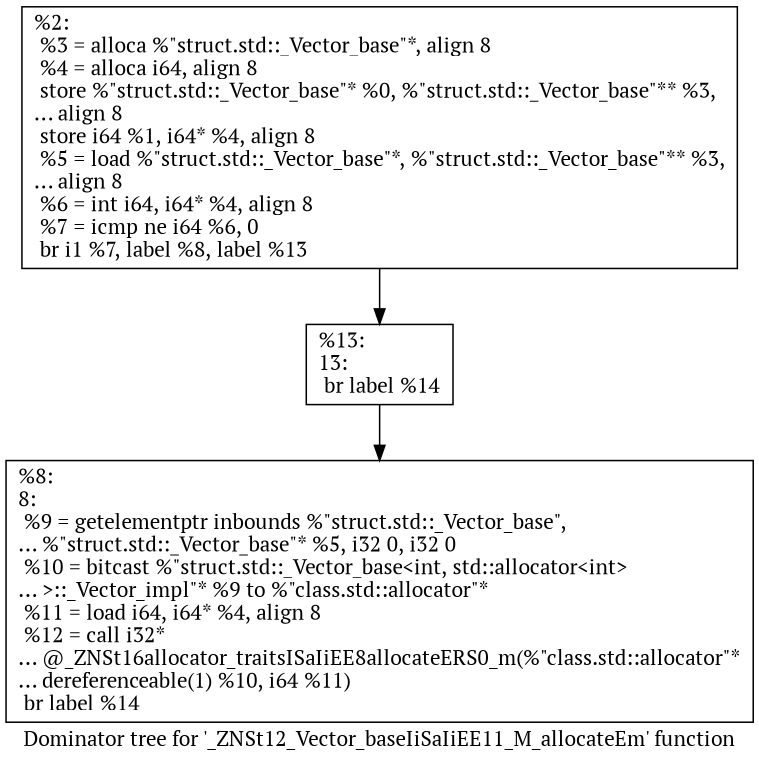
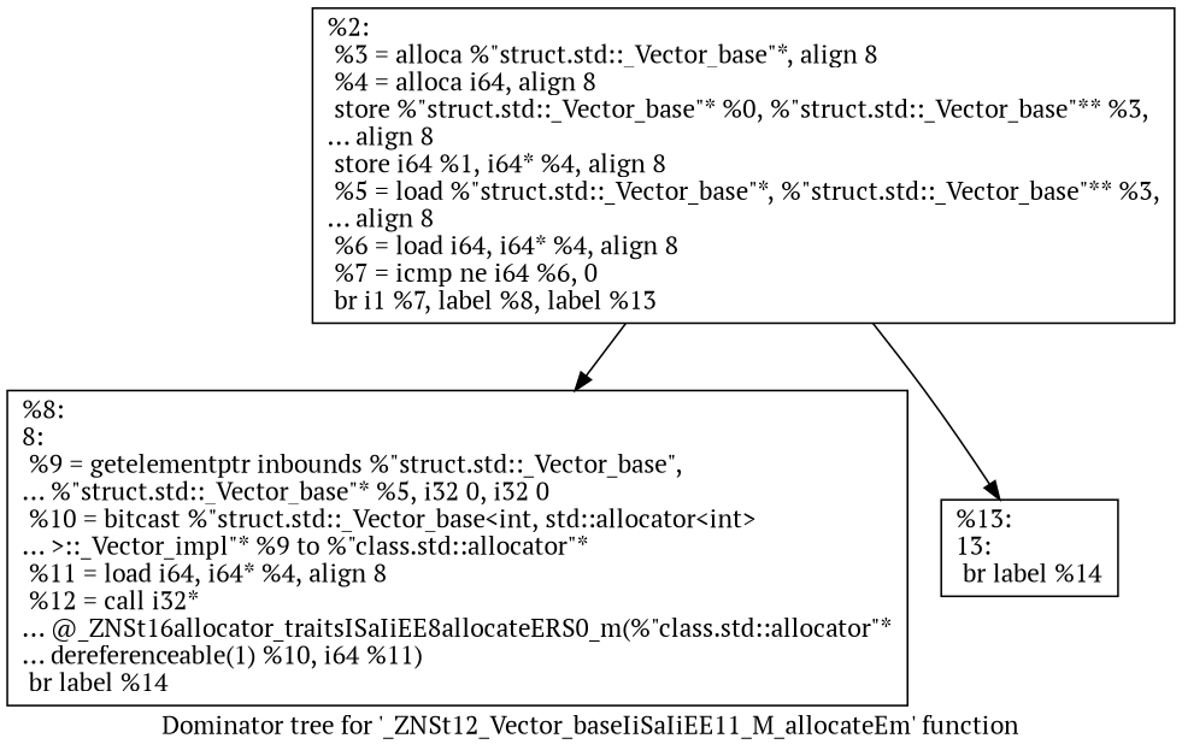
  digraph {
    fontname="PT Serif"
    label="Dominator tree for '_ZNSt12_Vector_baseIiSaIiEE11_M_allocateEm' function"
    node [fontname="PT Serif" shape=record]
    edge [fontname="PT Serif"]
-   n1 [label="{%2:\l  %3 = alloca %\"struct.std::_Vector_base\"*, align 8\l  %4 = alloca i64, align 8\l  store %\"struct.std::_Vector_base\"* %0, %\"struct.std::_Vector_base\"** %3,\l... align 8\l  store i64 %1, i64* %4, align 8\l  %5 = load %\"struct.std::_Vector_base\"*, %\"struct.std::_Vector_base\"** %3,\l... align 8\l  %6 = int i64, i64* %4, align 8\l  %7 = icmp ne i64 %6, 0\l  br i1 %7, label %8, label %13\l}"]
+   n1 [label="{%2:\l  %3 = alloca %\"struct.std::_Vector_base\"*, align 8\l  %4 = alloca i64, align 8\l  store %\"struct.std::_Vector_base\"* %0, %\"struct.std::_Vector_base\"** %3,\l... align 8\l  store i64 %1, i64* %4, align 8\l  %5 = load %\"struct.std::_Vector_base\"*, %\"struct.std::_Vector_base\"** %3,\l... align 8\l  %6 = load i64, i64* %4, align 8\l  %7 = icmp ne i64 %6, 0\l  br i1 %7, label %8, label %13\l}"]
    n2 [label="{%8:\l8:                                                \l  %9 = getelementptr inbounds %\"struct.std::_Vector_base\",\l... %\"struct.std::_Vector_base\"* %5, i32 0, i32 0\l  %10 = bitcast %\"struct.std::_Vector_base\<int, std::allocator\<int\>\l... \>::_Vector_impl\"* %9 to %\"class.std::allocator\"*\l  %11 = load i64, i64* %4, align 8\l  %12 = call i32*\l... @_ZNSt16allocator_traitsISaIiEE8allocateERS0_m(%\"class.std::allocator\"*\l... dereferenceable(1) %10, i64 %11)\l  br label %14\l}"]
    n3 [label="{%13:\l13:                                               \l  br label %14\l}"]
-   n3 -> n2
+   n1 -> n2
    n1 -> n3
  }
